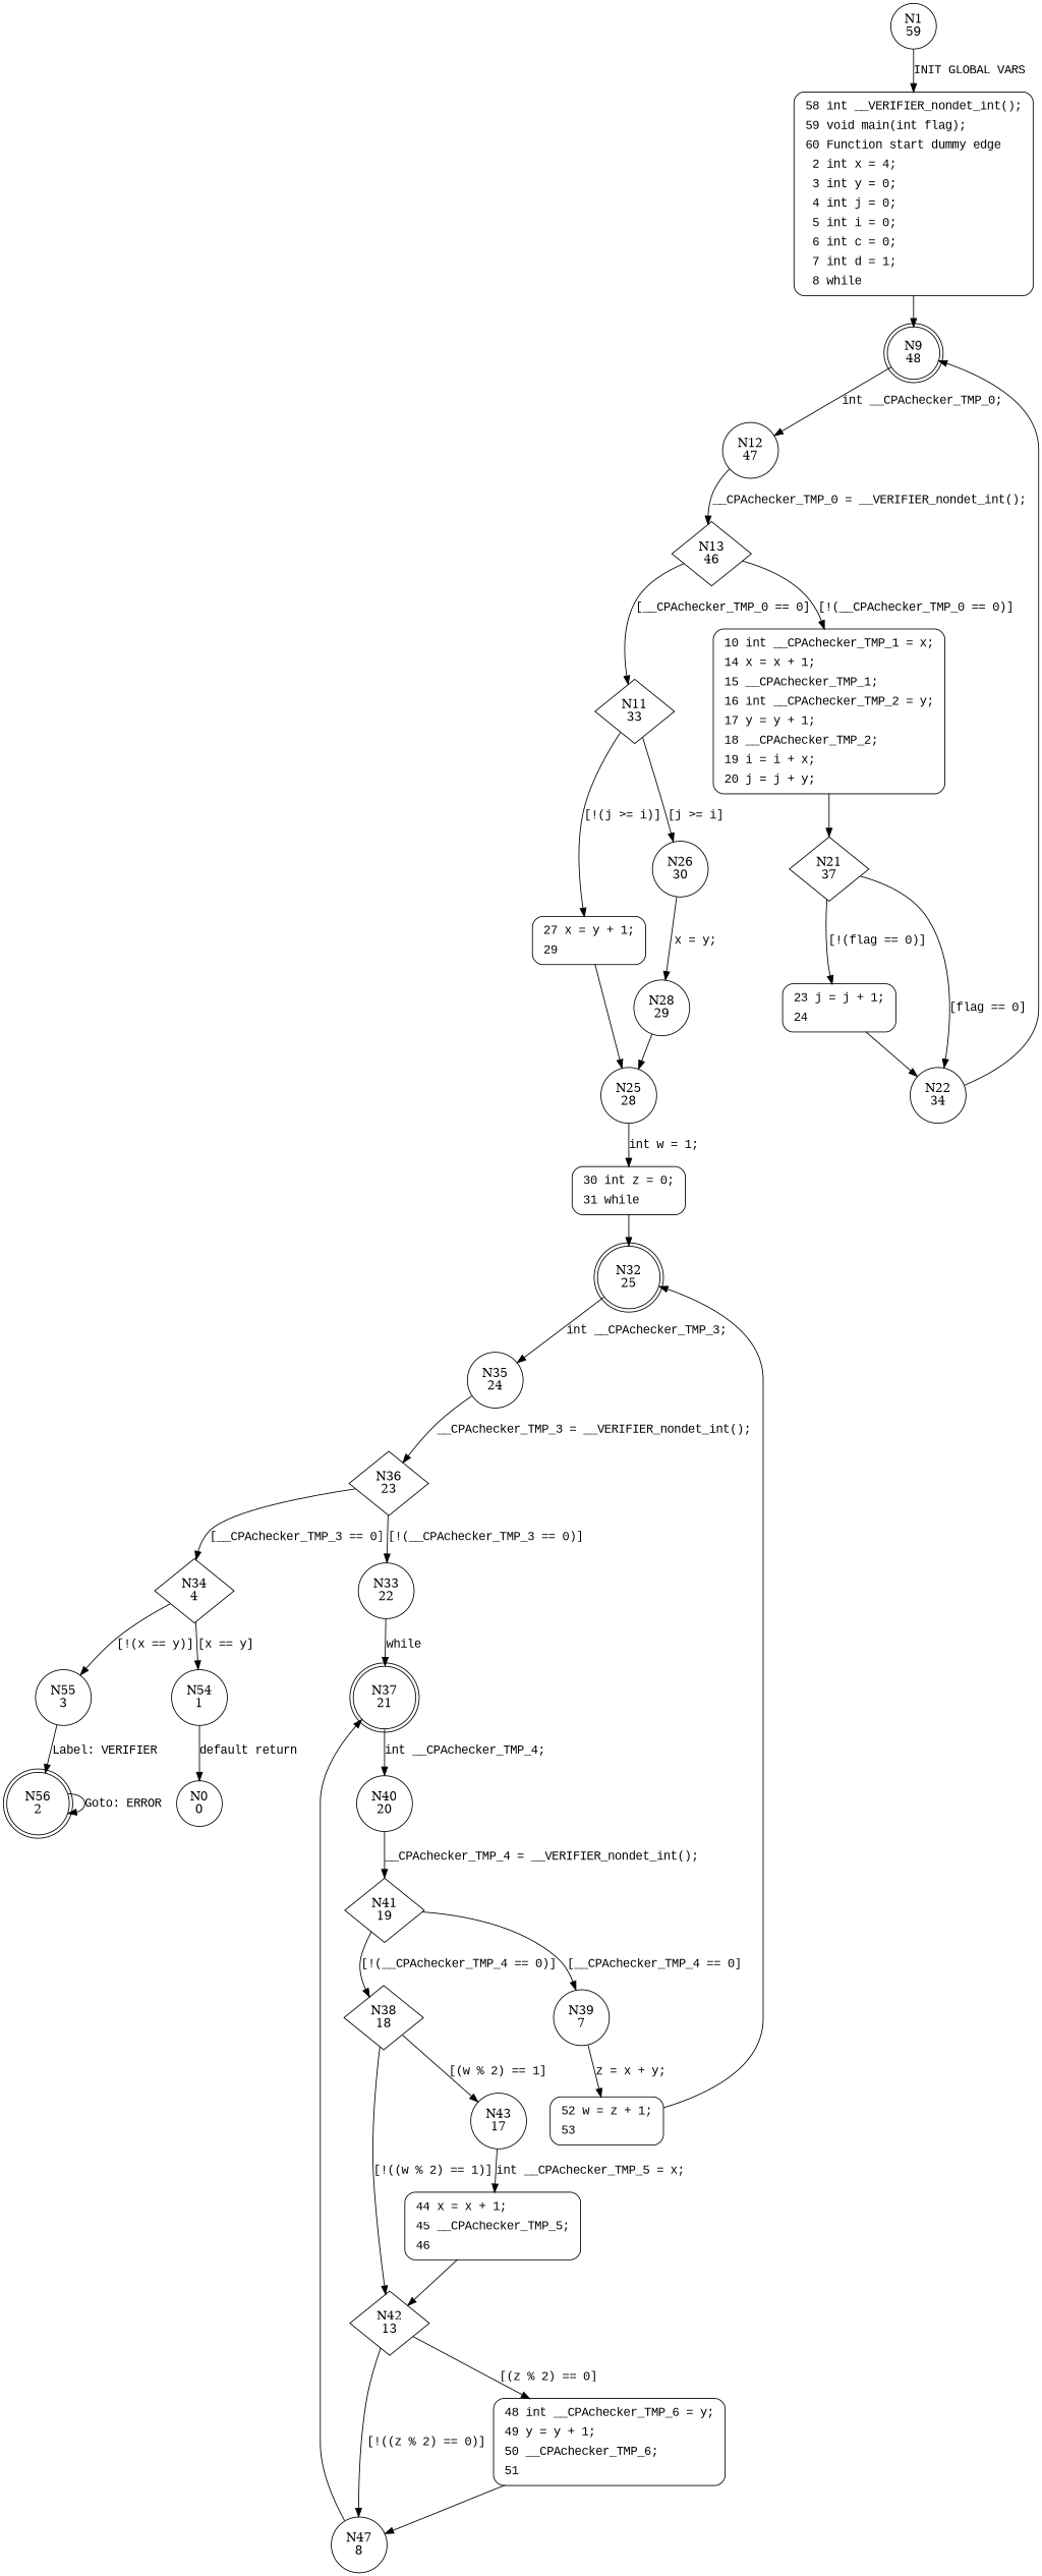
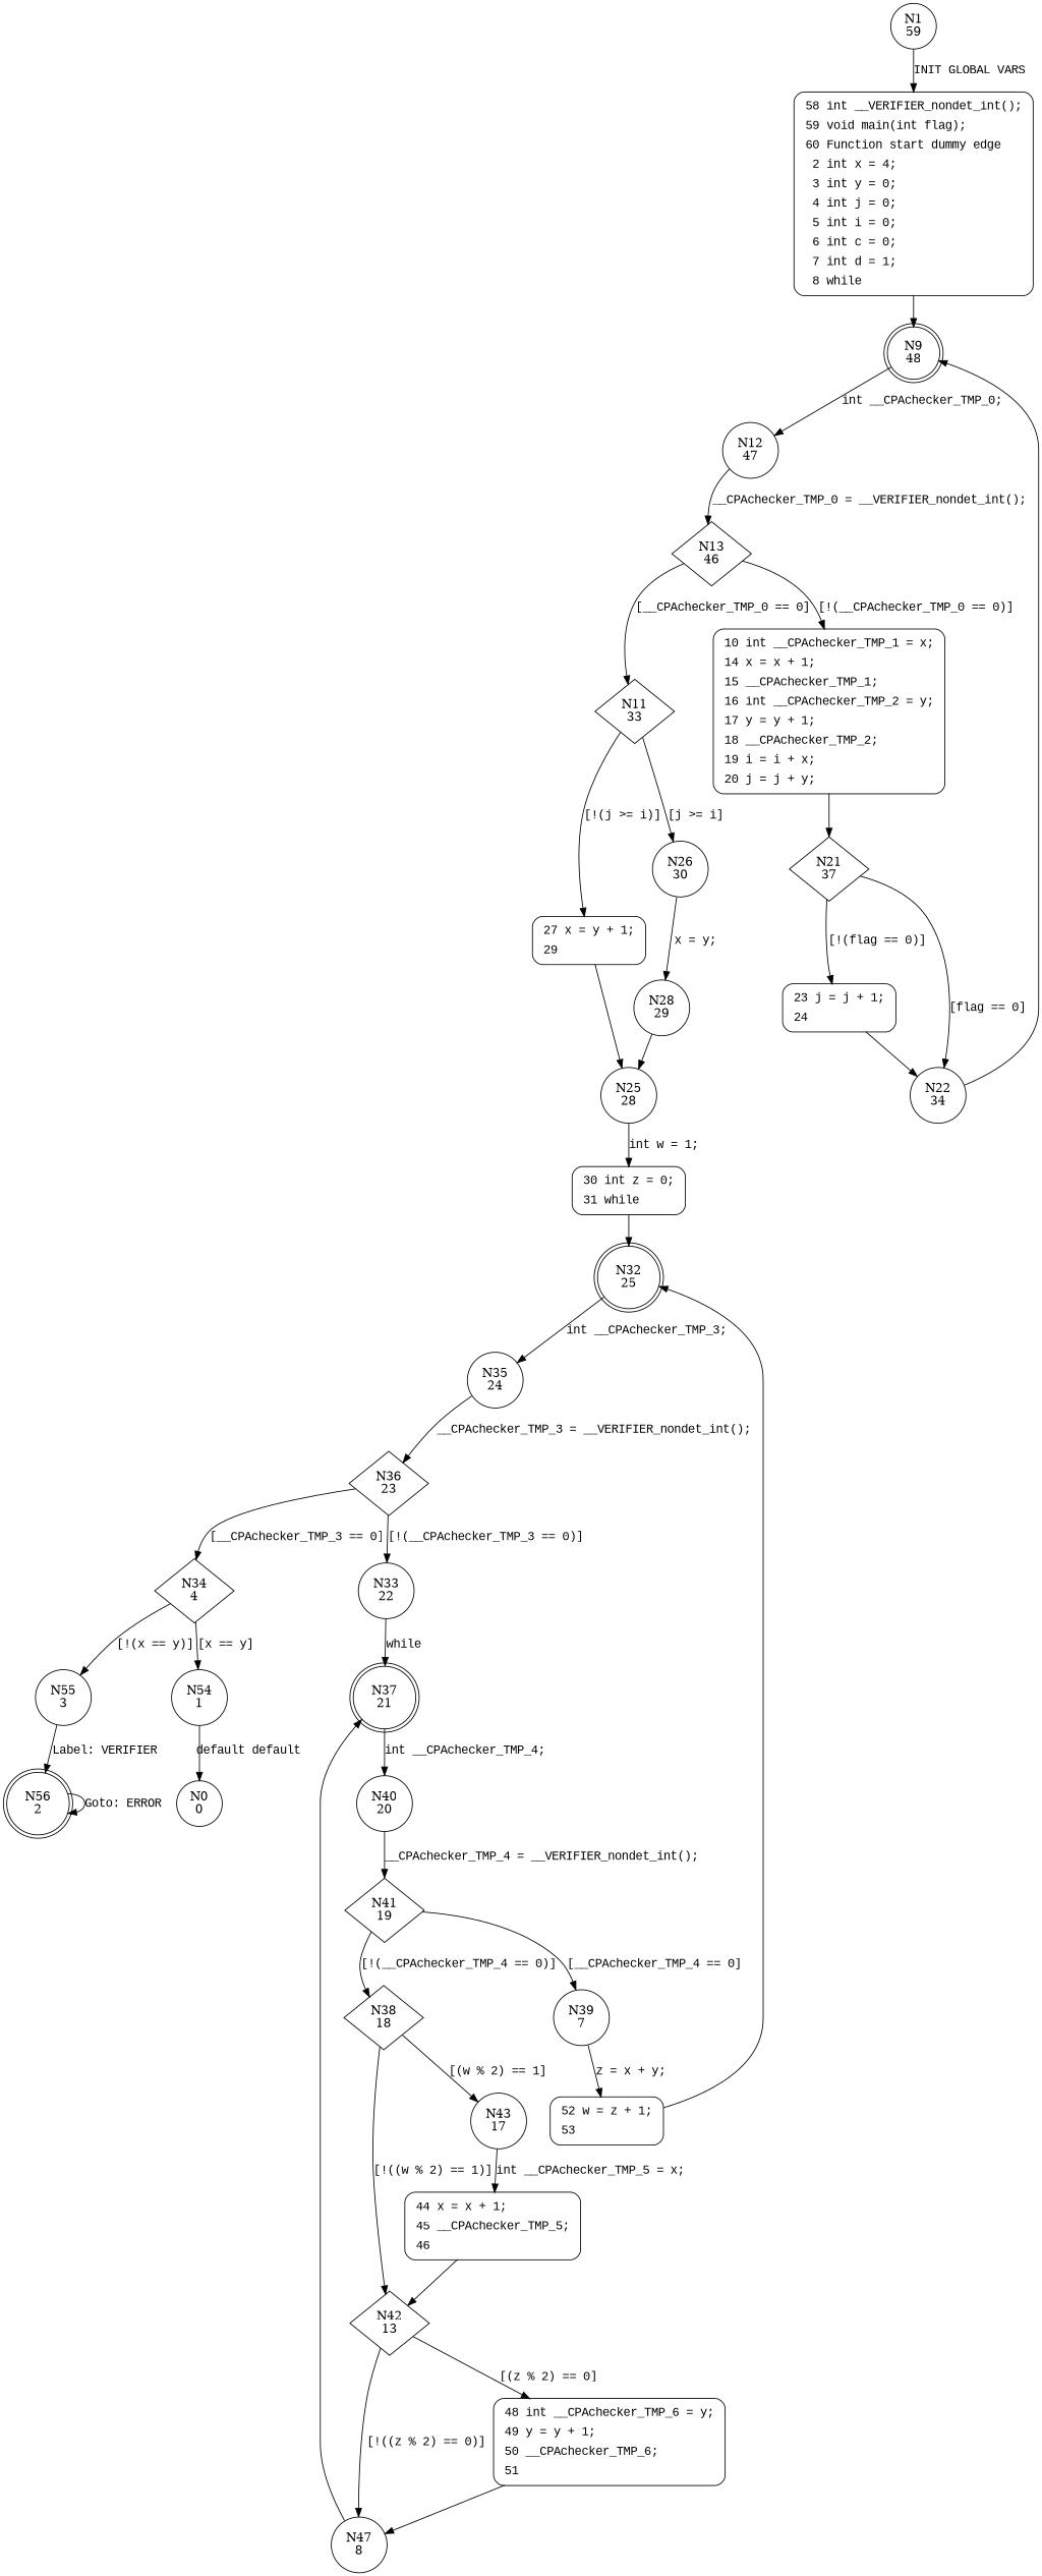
  digraph {
    node [shape=circle]
    edge [fontname="Courier New"]
    n1 [label="N1\n59"]
    n2 [fillcolor=white fontname="Courier New" label=<<table border="0" cellborder="0" cellpadding="3" bgcolor="white"><tr><td align="right">58</td><td align="left">int __VERIFIER_nondet_int();</td></tr><tr><td align="right">59</td><td align="left">void main(int flag);</td></tr><tr><td align="right">60</td><td align="left">Function start dummy edge</td></tr><tr><td align="right">2</td><td align="left">int x = 4;</td></tr><tr><td align="right">3</td><td align="left">int y = 0;</td></tr><tr><td align="right">4</td><td align="left">int j = 0;</td></tr><tr><td align="right">5</td><td align="left">int i = 0;</td></tr><tr><td align="right">6</td><td align="left">int c = 0;</td></tr><tr><td align="right">7</td><td align="left">int d = 1;</td></tr><tr><td align="right">8</td><td align="left">while</td></tr></table>> penwidth=1 shape=Mrecord style="filled,bold"]
    n3 [label="N9\n48" shape=doublecircle]
    n4 [label="N12\n47"]
    n5 [label="N13\n46" shape=diamond]
    n6 [label="N11\n33" shape=diamond]
    n7 [fillcolor=white fontname="Courier New" label=<<table border="0" cellborder="0" cellpadding="3" bgcolor="white"><tr><td align="right">10</td><td align="left">int __CPAchecker_TMP_1 = x;</td></tr><tr><td align="right">14</td><td align="left">x = x + 1;</td></tr><tr><td align="right">15</td><td align="left">__CPAchecker_TMP_1;</td></tr><tr><td align="right">16</td><td align="left">int __CPAchecker_TMP_2 = y;</td></tr><tr><td align="right">17</td><td align="left">y = y + 1;</td></tr><tr><td align="right">18</td><td align="left">__CPAchecker_TMP_2;</td></tr><tr><td align="right">19</td><td align="left">i = i + x;</td></tr><tr><td align="right">20</td><td align="left">j = j + y;</td></tr></table>> penwidth=1 shape=Mrecord style="filled,bold"]
    n8 [label="N26\n30"]
    n9 [fillcolor=white fontname="Courier New" label=<<table border="0" cellborder="0" cellpadding="3" bgcolor="white"><tr><td align="right">27</td><td align="left">x = y + 1;</td></tr><tr><td align="right">29</td><td align="left"></td></tr></table>> penwidth=1 shape=Mrecord style="filled,bold"]
    n10 [label="N21\n37" shape=diamond]
    n11 [label="N28\n29"]
    n12 [label="N25\n28"]
    n13 [label="N22\n34"]
    n14 [fillcolor=white fontname="Courier New" label=<<table border="0" cellborder="0" cellpadding="3" bgcolor="white"><tr><td align="right">23</td><td align="left">j = j + 1;</td></tr><tr><td align="right">24</td><td align="left"></td></tr></table>> penwidth=1 shape=Mrecord style="filled,bold"]
    n15 [fillcolor=white fontname="Courier New" label=<<table border="0" cellborder="0" cellpadding="3" bgcolor="white"><tr><td align="right">30</td><td align="left">int z = 0;</td></tr><tr><td align="right">31</td><td align="left">while</td></tr></table>> penwidth=1 shape=Mrecord style="filled,bold"]
    n16 [label="N32\n25" shape=doublecircle]
    n17 [label="N35\n24"]
    n18 [label="N36\n23" shape=diamond]
    n19 [label="N34\n4" shape=diamond]
    n20 [label="N33\n22"]
    n21 [label="N54\n1"]
    n22 [label="N55\n3"]
    n23 [label="N37\n21" shape=doublecircle]
    n24 [label="N0\n0"]
    n25 [label="N56\n2" shape=doublecircle]
    n26 [label="N40\n20"]
    n27 [label="N41\n19" shape=diamond]
    n28 [label="N39\n7"]
    n29 [label="N38\n18" shape=diamond]
    n30 [fillcolor=white fontname="Courier New" label=<<table border="0" cellborder="0" cellpadding="3" bgcolor="white"><tr><td align="right">52</td><td align="left">w = z + 1;</td></tr><tr><td align="right">53</td><td align="left"></td></tr></table>> penwidth=1 shape=Mrecord style="filled,bold"]
    n31 [label="N43\n17"]
    n32 [label="N42\n13" shape=diamond]
    n33 [fillcolor=white fontname="Courier New" label=<<table border="0" cellborder="0" cellpadding="3" bgcolor="white"><tr><td align="right">44</td><td align="left">x = x + 1;</td></tr><tr><td align="right">45</td><td align="left">__CPAchecker_TMP_5;</td></tr><tr><td align="right">46</td><td align="left"></td></tr></table>> penwidth=1 shape=Mrecord style="filled,bold"]
    n34 [fillcolor=white fontname="Courier New" label=<<table border="0" cellborder="0" cellpadding="3" bgcolor="white"><tr><td align="right">48</td><td align="left">int __CPAchecker_TMP_6 = y;</td></tr><tr><td align="right">49</td><td align="left">y = y + 1;</td></tr><tr><td align="right">50</td><td align="left">__CPAchecker_TMP_6;</td></tr><tr><td align="right">51</td><td align="left"></td></tr></table>> penwidth=1 shape=Mrecord style="filled,bold"]
    n35 [label="N47\n8"]
    n1 -> n2 [label="INIT GLOBAL VARS"]
    n2 -> n3 [fontname=""]
    n3 -> n4 [label="int __CPAchecker_TMP_0;"]
    n4 -> n5 [label="__CPAchecker_TMP_0 = __VERIFIER_nondet_int();"]
    n5 -> n6 [label="[__CPAchecker_TMP_0 == 0]"]
    n5 -> n7 [label="[!(__CPAchecker_TMP_0 == 0)]"]
    n6 -> n8 [label="[j >= i]"]
    n6 -> n9 [label="[!(j >= i)]"]
    n7 -> n10 [fontname=""]
    n8 -> n11 [label="x = y;"]
    n9 -> n12 [fontname=""]
    n10 -> n13 [label="[flag == 0]"]
    n10 -> n14 [label="[!(flag == 0)]"]
    n11 -> n12
    n12 -> n15 [label="int w = 1;"]
    n13 -> n3
    n14 -> n13 [fontname=""]
    n15 -> n16 [fontname=""]
    n16 -> n17 [label="int __CPAchecker_TMP_3;"]
    n17 -> n18 [label="__CPAchecker_TMP_3 = __VERIFIER_nondet_int();"]
    n18 -> n19 [label="[__CPAchecker_TMP_3 == 0]"]
    n18 -> n20 [label="[!(__CPAchecker_TMP_3 == 0)]"]
    n19 -> n21 [label="[x == y]"]
    n19 -> n22 [label="[!(x == y)]"]
    n20 -> n23 [label=while]
-   n21 -> n24 [label="default return"]
+   n21 -> n24 [label="default default"]
    n22 -> n25 [label="Label: VERIFIER"]
    n23 -> n26 [label="int __CPAchecker_TMP_4;"]
    n25 -> n25 [label="Goto: ERROR"]
    n26 -> n27 [label="__CPAchecker_TMP_4 = __VERIFIER_nondet_int();"]
    n27 -> n28 [label="[__CPAchecker_TMP_4 == 0]"]
    n27 -> n29 [label="[!(__CPAchecker_TMP_4 == 0)]"]
    n28 -> n30 [label="z = x + y;"]
    n29 -> n31 [label="[(w % 2) == 1]"]
    n29 -> n32 [label="[!((w % 2) == 1)]"]
    n30 -> n16 [fontname=""]
    n31 -> n33 [label="int __CPAchecker_TMP_5 = x;"]
    n32 -> n34 [label="[(z % 2) == 0]"]
    n32 -> n35 [label="[!((z % 2) == 0)]"]
    n33 -> n32 [fontname=""]
    n34 -> n35 [fontname=""]
    n35 -> n23
  }
